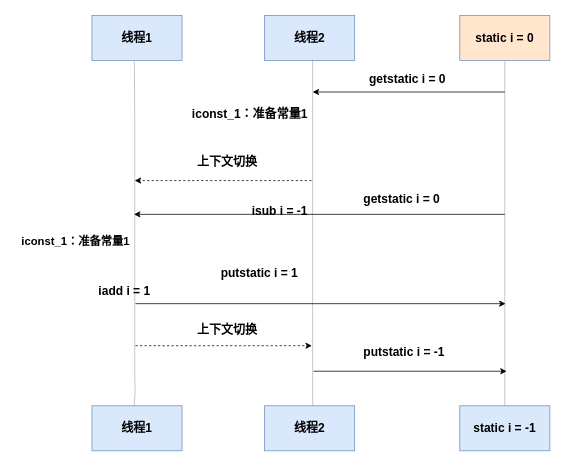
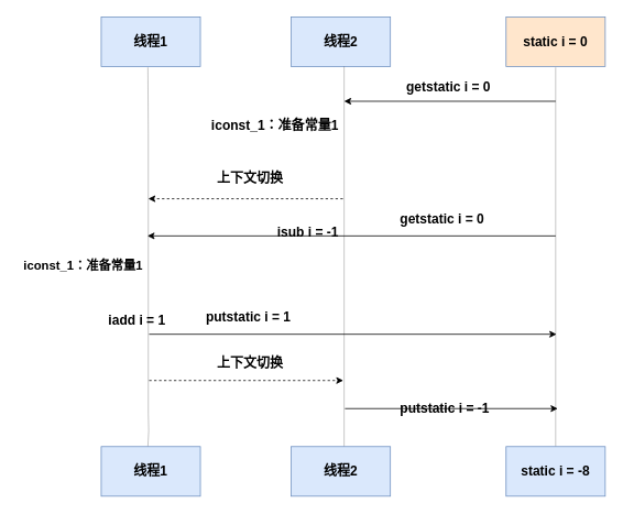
  <mxCell id="0" />
  <mxCell id="1" parent="0" />
  <mxCell id="2" style="edgeStyle=orthogonalEdgeStyle;rounded=0;orthogonalLoop=1;jettySize=auto;html=1;endArrow=none;endFill=0;opacity=30;" edge="1" parent="1"><mxGeometry relative="1" as="geometry"><mxPoint x="179" y="500" as="sourcePoint" /><mxPoint x="178.5" y="540" as="targetPoint" /></mxGeometry></mxCell>
  <mxCell id="3" value="&lt;font style=&quot;font-size: 16px;&quot;&gt;&lt;b&gt;线程1&lt;/b&gt;&lt;/font&gt;" style="rounded=0;whiteSpace=wrap;html=1;fillColor=#dae8fc;strokeColor=#6c8ebf;" vertex="1" parent="1"><mxGeometry x="122" y="20" width="120" height="60" as="geometry" /></mxCell>
  <mxCell id="4" style="edgeStyle=orthogonalEdgeStyle;rounded=0;orthogonalLoop=1;jettySize=auto;html=1;endArrow=none;endFill=0;opacity=30;" edge="1" parent="1"><mxGeometry relative="1" as="geometry"><mxPoint x="416" y="122" as="sourcePoint" /><mxPoint x="416" y="540" as="targetPoint" /></mxGeometry></mxCell>
  <mxCell id="5" value="&lt;font style=&quot;font-size: 16px;&quot;&gt;&lt;b&gt;线程2&lt;/b&gt;&lt;/font&gt;" style="rounded=0;whiteSpace=wrap;html=1;fillColor=#dae8fc;strokeColor=#6c8ebf;" vertex="1" parent="1"><mxGeometry x="352" y="20" width="120" height="60" as="geometry" /></mxCell>
  <mxCell id="6" style="edgeStyle=orthogonalEdgeStyle;rounded=0;orthogonalLoop=1;jettySize=auto;html=1;endArrow=none;endFill=0;opacity=30;" edge="1" parent="1"><mxGeometry relative="1" as="geometry"><mxPoint x="672" y="270" as="sourcePoint" /><mxPoint x="672" y="540" as="targetPoint" /></mxGeometry></mxCell>
  <mxCell id="7" value="&lt;font style=&quot;font-size: 16px;&quot;&gt;&lt;b&gt;static i = 0&lt;/b&gt;&lt;/font&gt;" style="rounded=0;whiteSpace=wrap;html=1;fillColor=#ffe6cc;strokeColor=#6c8ebf;" vertex="1" parent="1"><mxGeometry x="612" y="20" width="120" height="60" as="geometry" /></mxCell>
  <mxCell id="8" value="&lt;font style=&quot;font-size: 16px;&quot;&gt;&lt;b&gt;线程1&lt;/b&gt;&lt;/font&gt;" style="rounded=0;whiteSpace=wrap;html=1;fillColor=#dae8fc;strokeColor=#6c8ebf;" vertex="1" parent="1"><mxGeometry x="122" y="540" width="120" height="60" as="geometry" /></mxCell>
  <mxCell id="9" value="&lt;font style=&quot;font-size: 16px;&quot;&gt;&lt;b&gt;线程2&lt;/b&gt;&lt;/font&gt;" style="rounded=0;whiteSpace=wrap;html=1;fillColor=#dae8fc;strokeColor=#6c8ebf;" vertex="1" parent="1"><mxGeometry x="352" y="540" width="120" height="60" as="geometry" /></mxCell>
- <mxCell id="10" value="&lt;font style=&quot;font-size: 16px;&quot;&gt;&lt;b&gt;static i = -1&lt;/b&gt;&lt;/font&gt;" style="rounded=0;whiteSpace=wrap;html=1;fillColor=#dae8fc;strokeColor=#6c8ebf;" vertex="1" parent="1"><mxGeometry x="612" y="540" width="120" height="60" as="geometry" /></mxCell>
+ <mxCell id="10" value="&lt;font style=&quot;font-size: 16px;&quot;&gt;&lt;b&gt;static i = -8&lt;/b&gt;&lt;/font&gt;" style="rounded=0;whiteSpace=wrap;html=1;fillColor=#dae8fc;strokeColor=#6c8ebf;" vertex="1" parent="1"><mxGeometry x="612" y="540" width="120" height="60" as="geometry" /></mxCell>
  <mxCell id="11" value="&lt;font style=&quot;font-size: 16px;&quot;&gt;&lt;b&gt;getstatic i = 0&lt;/b&gt;&lt;/font&gt;" style="text;html=1;align=center;verticalAlign=middle;resizable=0;points=[];autosize=1;strokeColor=none;fillColor=none;" vertex="1" parent="1"><mxGeometry x="482" y="90" width="120" height="30" as="geometry" /></mxCell>
  <mxCell id="12" value="&lt;font style=&quot;font-size: 15px;&quot;&gt;&lt;b style=&quot;&quot;&gt;iconst_1：准备常量1&lt;/b&gt;&lt;/font&gt;" style="text;html=1;align=center;verticalAlign=middle;resizable=0;points=[];autosize=1;strokeColor=none;fillColor=none;" vertex="1" parent="1"><mxGeometry x="20" y="305" width="160" height="30" as="geometry" /></mxCell>
  <mxCell id="13" value="&lt;b&gt;&lt;font style=&quot;font-size: 16px;&quot;&gt;上下文切换&lt;/font&gt;&lt;/b&gt;" style="text;html=1;align=center;verticalAlign=middle;resizable=0;points=[];autosize=1;strokeColor=none;fillColor=none;" vertex="1" parent="1"><mxGeometry x="252" y="200" width="100" height="30" as="geometry" /></mxCell>
  <mxCell id="14" value="&lt;b style=&quot;forced-color-adjust: none; color: rgb(0, 0, 0); font-family: Helvetica; font-size: 16px; font-style: normal; font-variant-ligatures: normal; font-variant-caps: normal; letter-spacing: normal; orphans: 2; text-align: center; text-indent: 0px; text-transform: none; widows: 2; word-spacing: 0px; -webkit-text-stroke-width: 0px; white-space: nowrap; background-color: rgb(255, 255, 255); text-decoration-thickness: initial; text-decoration-style: initial; text-decoration-color: initial;&quot;&gt;getstatic i = 0&lt;/b&gt;" style="text;whiteSpace=wrap;html=1;" vertex="1" parent="1"><mxGeometry x="482" y="249" width="140" height="40" as="geometry" /></mxCell>
  <mxCell id="15" value="&lt;font style=&quot;font-size: 16px;&quot;&gt;&lt;b&gt;iconst_1：准备常量1&lt;/b&gt;&lt;/font&gt;" style="text;html=1;align=center;verticalAlign=middle;resizable=0;points=[];autosize=1;strokeColor=none;fillColor=none;" vertex="1" parent="1"><mxGeometry x="247" y="136" width="170" height="30" as="geometry" /></mxCell>
  <mxCell id="16" value="&lt;font style=&quot;font-size: 16px;&quot;&gt;&lt;b&gt;isub i = -1&lt;/b&gt;&lt;/font&gt;" style="text;html=1;align=center;verticalAlign=middle;resizable=0;points=[];autosize=1;strokeColor=none;fillColor=none;" vertex="1" parent="1"><mxGeometry x="322" y="266" width="100" height="30" as="geometry" /></mxCell>
- <mxCell id="17" value="&lt;b style=&quot;forced-color-adjust: none; color: rgb(0, 0, 0); font-family: Helvetica; font-size: 16px; font-style: normal; font-variant-ligatures: normal; font-variant-caps: normal; letter-spacing: normal; orphans: 2; text-align: center; text-indent: 0px; text-transform: none; widows: 2; word-spacing: 0px; -webkit-text-stroke-width: 0px; white-space: nowrap; background-color: rgb(255, 255, 255); text-decoration-thickness: initial; text-decoration-style: initial; text-decoration-color: initial;&quot;&gt;putstatic i = -1&lt;/b&gt;" style="text;whiteSpace=wrap;html=1;" vertex="1" parent="1"><mxGeometry x="482" y="452" width="140" height="40" as="geometry" /></mxCell>
+ <mxCell id="17" value="&lt;b style=&quot;forced-color-adjust: none; color: rgb(0, 0, 0); font-family: Helvetica; font-size: 16px; font-style: normal; font-variant-ligatures: normal; font-variant-caps: normal; letter-spacing: normal; orphans: 2; text-align: center; text-indent: 0px; text-transform: none; widows: 2; word-spacing: 0px; -webkit-text-stroke-width: 0px; white-space: nowrap; background-color: rgb(255, 255, 255); text-decoration-thickness: initial; text-decoration-style: initial; text-decoration-color: initial;&quot;&gt;putstatic i = -1&lt;/b&gt;" style="text;whiteSpace=wrap;html=1;" vertex="1" parent="1"><mxGeometry x="482" y="477" width="140" height="40" as="geometry" /></mxCell>
  <mxCell id="18" value="&lt;b&gt;&lt;font style=&quot;font-size: 16px;&quot;&gt;上下文切换&lt;/font&gt;&lt;/b&gt;" style="text;html=1;align=center;verticalAlign=middle;resizable=0;points=[];autosize=1;strokeColor=none;fillColor=none;" vertex="1" parent="1"><mxGeometry x="252" y="424" width="100" height="30" as="geometry" /></mxCell>
- <mxCell id="19" value="&lt;b style=&quot;forced-color-adjust: none; color: rgb(0, 0, 0); font-family: Helvetica; font-size: 16px; font-style: normal; font-variant-ligatures: normal; font-variant-caps: normal; letter-spacing: normal; orphans: 2; text-align: center; text-indent: 0px; text-transform: none; widows: 2; word-spacing: 0px; -webkit-text-stroke-width: 0px; white-space: nowrap; background-color: rgb(255, 255, 255); text-decoration-thickness: initial; text-decoration-style: initial; text-decoration-color: initial;&quot;&gt;putstatic i = 1&lt;/b&gt;" style="text;whiteSpace=wrap;html=1;" vertex="1" parent="1"><mxGeometry x="292" y="347" width="140" height="40" as="geometry" /></mxCell>
+ <mxCell id="19" value="&lt;b style=&quot;forced-color-adjust: none; color: rgb(0, 0, 0); font-family: Helvetica; font-size: 16px; font-style: normal; font-variant-ligatures: normal; font-variant-caps: normal; letter-spacing: normal; orphans: 2; text-align: center; text-indent: 0px; text-transform: none; widows: 2; word-spacing: 0px; -webkit-text-stroke-width: 0px; white-space: nowrap; background-color: rgb(255, 255, 255); text-decoration-thickness: initial; text-decoration-style: initial; text-decoration-color: initial;&quot;&gt;putstatic i = 1&lt;/b&gt;" style="text;whiteSpace=wrap;html=1;" vertex="1" parent="1"><mxGeometry x="247" y="367" width="140" height="40" as="geometry" /></mxCell>
  <mxCell id="20" value="" style="edgeStyle=orthogonalEdgeStyle;rounded=0;orthogonalLoop=1;jettySize=auto;html=1;endArrow=none;endFill=0;opacity=30;" edge="1" parent="1"><mxGeometry relative="1" as="geometry"><mxPoint x="179" y="240" as="sourcePoint" /><mxPoint x="179" y="500" as="targetPoint" /></mxGeometry></mxCell>
  <mxCell id="21" value="" style="edgeStyle=orthogonalEdgeStyle;rounded=0;orthogonalLoop=1;jettySize=auto;html=1;endArrow=none;endFill=0;opacity=30;" edge="1" parent="1"><mxGeometry relative="1" as="geometry"><mxPoint x="178.5" y="81" as="sourcePoint" /><mxPoint x="179" y="240" as="targetPoint" /></mxGeometry></mxCell>
  <mxCell id="22" value="" style="edgeStyle=orthogonalEdgeStyle;rounded=0;orthogonalLoop=1;jettySize=auto;html=1;endArrow=none;endFill=0;opacity=30;" edge="1" parent="1"><mxGeometry relative="1" as="geometry"><mxPoint x="672" y="122" as="sourcePoint" /><mxPoint x="672" y="270" as="targetPoint" /></mxGeometry></mxCell>
  <mxCell id="23" value="&lt;b style=&quot;font-size: 16px;&quot;&gt;iadd i = 1&lt;/b&gt;" style="text;html=1;align=center;verticalAlign=middle;resizable=0;points=[];autosize=1;strokeColor=none;fillColor=none;" vertex="1" parent="1"><mxGeometry x="120" y="372" width="90" height="30" as="geometry" /></mxCell>
  <mxCell id="24" style="edgeStyle=orthogonalEdgeStyle;rounded=0;orthogonalLoop=1;jettySize=auto;html=1;entryX=0.67;entryY=0.72;entryDx=0;entryDy=0;entryPerimeter=0;dashed=1;" edge="1" parent="1"><mxGeometry relative="1" as="geometry"><mxPoint x="414.5" y="240" as="sourcePoint" /><mxPoint x="179" y="240" as="targetPoint" /></mxGeometry></mxCell>
  <mxCell id="25" value="" style="html=1;rounded=0;endArrow=none;endFill=0;startArrow=classic;startFill=1;" edge="1" parent="1"><mxGeometry width="100" relative="1" as="geometry"><mxPoint x="672" y="410" as="sourcePoint" /><mxPoint x="672" y="410" as="targetPoint" /></mxGeometry></mxCell>
  <mxCell id="26" style="edgeStyle=orthogonalEdgeStyle;rounded=0;orthogonalLoop=1;jettySize=auto;html=1;entryX=0.82;entryY=0.68;entryDx=0;entryDy=0;entryPerimeter=0;" edge="1" parent="1"><mxGeometry relative="1" as="geometry"><mxPoint x="417" y="494" as="sourcePoint" /><mxPoint x="674.5" y="494" as="targetPoint" /></mxGeometry></mxCell>
  <mxCell id="27" style="edgeStyle=orthogonalEdgeStyle;rounded=0;orthogonalLoop=1;jettySize=auto;html=1;entryX=0.75;entryY=0.53;entryDx=0;entryDy=0;entryPerimeter=0;dashed=1;" edge="1" parent="1"><mxGeometry relative="1" as="geometry"><mxPoint x="180" y="460" as="sourcePoint" /><mxPoint x="415" y="460" as="targetPoint" /></mxGeometry></mxCell>
  <mxCell id="28" style="edgeStyle=orthogonalEdgeStyle;rounded=0;orthogonalLoop=1;jettySize=auto;html=1;entryX=0.62;entryY=1.1;entryDx=0;entryDy=0;entryPerimeter=0;" edge="1" parent="1"><mxGeometry relative="1" as="geometry"><mxPoint x="180" y="404" as="sourcePoint" /><mxPoint x="673" y="404" as="targetPoint" /></mxGeometry></mxCell>
  <mxCell id="29" value="" style="edgeStyle=orthogonalEdgeStyle;rounded=0;orthogonalLoop=1;jettySize=auto;html=1;endArrow=none;endFill=0;opacity=30;" edge="1" parent="1"><mxGeometry relative="1" as="geometry"><mxPoint x="672" y="81" as="sourcePoint" /><mxPoint x="672" y="122" as="targetPoint" /></mxGeometry></mxCell>
  <mxCell id="30" value="" style="edgeStyle=orthogonalEdgeStyle;rounded=0;orthogonalLoop=1;jettySize=auto;html=1;endArrow=none;endFill=0;opacity=30;" edge="1" parent="1"><mxGeometry relative="1" as="geometry"><mxPoint x="416" y="80" as="sourcePoint" /><mxPoint x="416" y="122" as="targetPoint" /></mxGeometry></mxCell>
  <mxCell id="31" style="edgeStyle=orthogonalEdgeStyle;rounded=0;orthogonalLoop=1;jettySize=auto;html=1;entryX=0.26;entryY=0.64;entryDx=0;entryDy=0;entryPerimeter=0;" edge="1" parent="1"><mxGeometry relative="1" as="geometry"><mxPoint x="672" y="122" as="sourcePoint" /><mxPoint x="416" y="122" as="targetPoint" /></mxGeometry></mxCell>
  <mxCell id="32" style="edgeStyle=orthogonalEdgeStyle;rounded=0;orthogonalLoop=1;jettySize=auto;html=1;" edge="1" parent="1"><mxGeometry relative="1" as="geometry"><mxPoint x="672" y="285" as="sourcePoint" /><mxPoint x="178" y="285" as="targetPoint" /></mxGeometry></mxCell>
